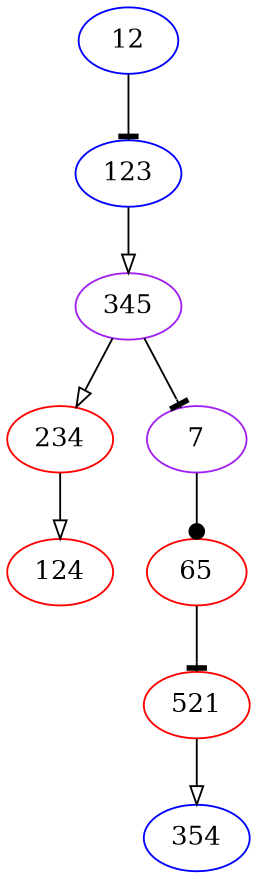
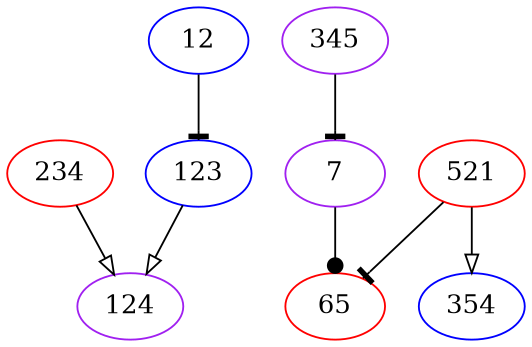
  digraph {
    node [color=red]
    edge [arrowhead=onormal]
    123 [color=blue]
    345 [color=purple]
    12 [color=blue]
    234
    7 [color=purple]
-   124
+   124 [color=purple]
    65
    521
    354 [color=blue]
-   123 -> 345
-   345 -> 234
+   123 -> 124
    345 -> 7 [arrowhead=tee]
    12 -> 123 [arrowhead=tee]
    234 -> 124
    7 -> 65 [arrowhead=dot]
-   65 -> 521 [arrowhead=tee]
+   521 -> 65 [arrowhead=tee]
    521 -> 354
  }
